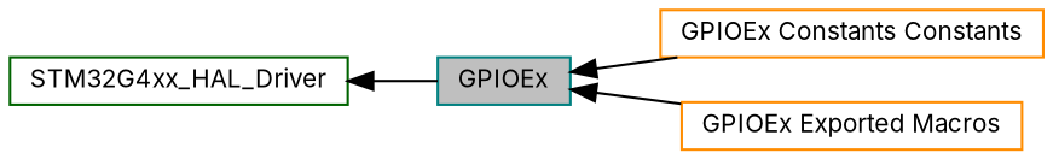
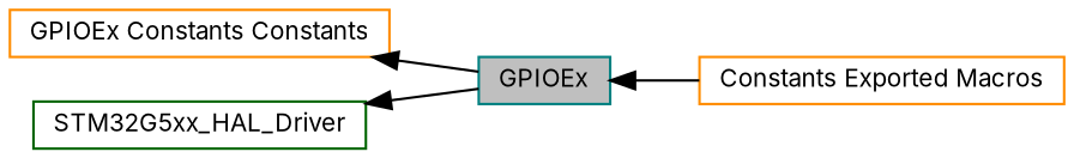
  digraph {
    fontname=Inter
    rankdir=LR
    node [color=darkorange fillcolor=white fontname=Inter fontsize=10 shape=box style=filled]
    edge [dir=back fontname=Inter fontsize=10 labelfontname=Helvetica labelfontsize=10 shape=plaintext style=solid]
    n1 [color=teal fillcolor=grey75 fontcolor=black height=0.2 label=GPIOEx width=0.4]
    n2 [height=0.2 label="GPIOEx Constants Constants" width=0.4]
-   n3 [height=0.2 label="GPIOEx Exported Macros" width=0.4]
-   n4 [color=darkgreen height=0.2 label=STM32G4xx_HAL_Driver width=0.4]
-   n1 -> n2
+   n3 [height=0.2 label="Constants Exported Macros" width=0.4]
+   n4 [color=darkgreen height=0.2 label=STM32G5xx_HAL_Driver width=0.4]
+   n2 -> n1
    n1 -> n3
    n4 -> n1
  }
